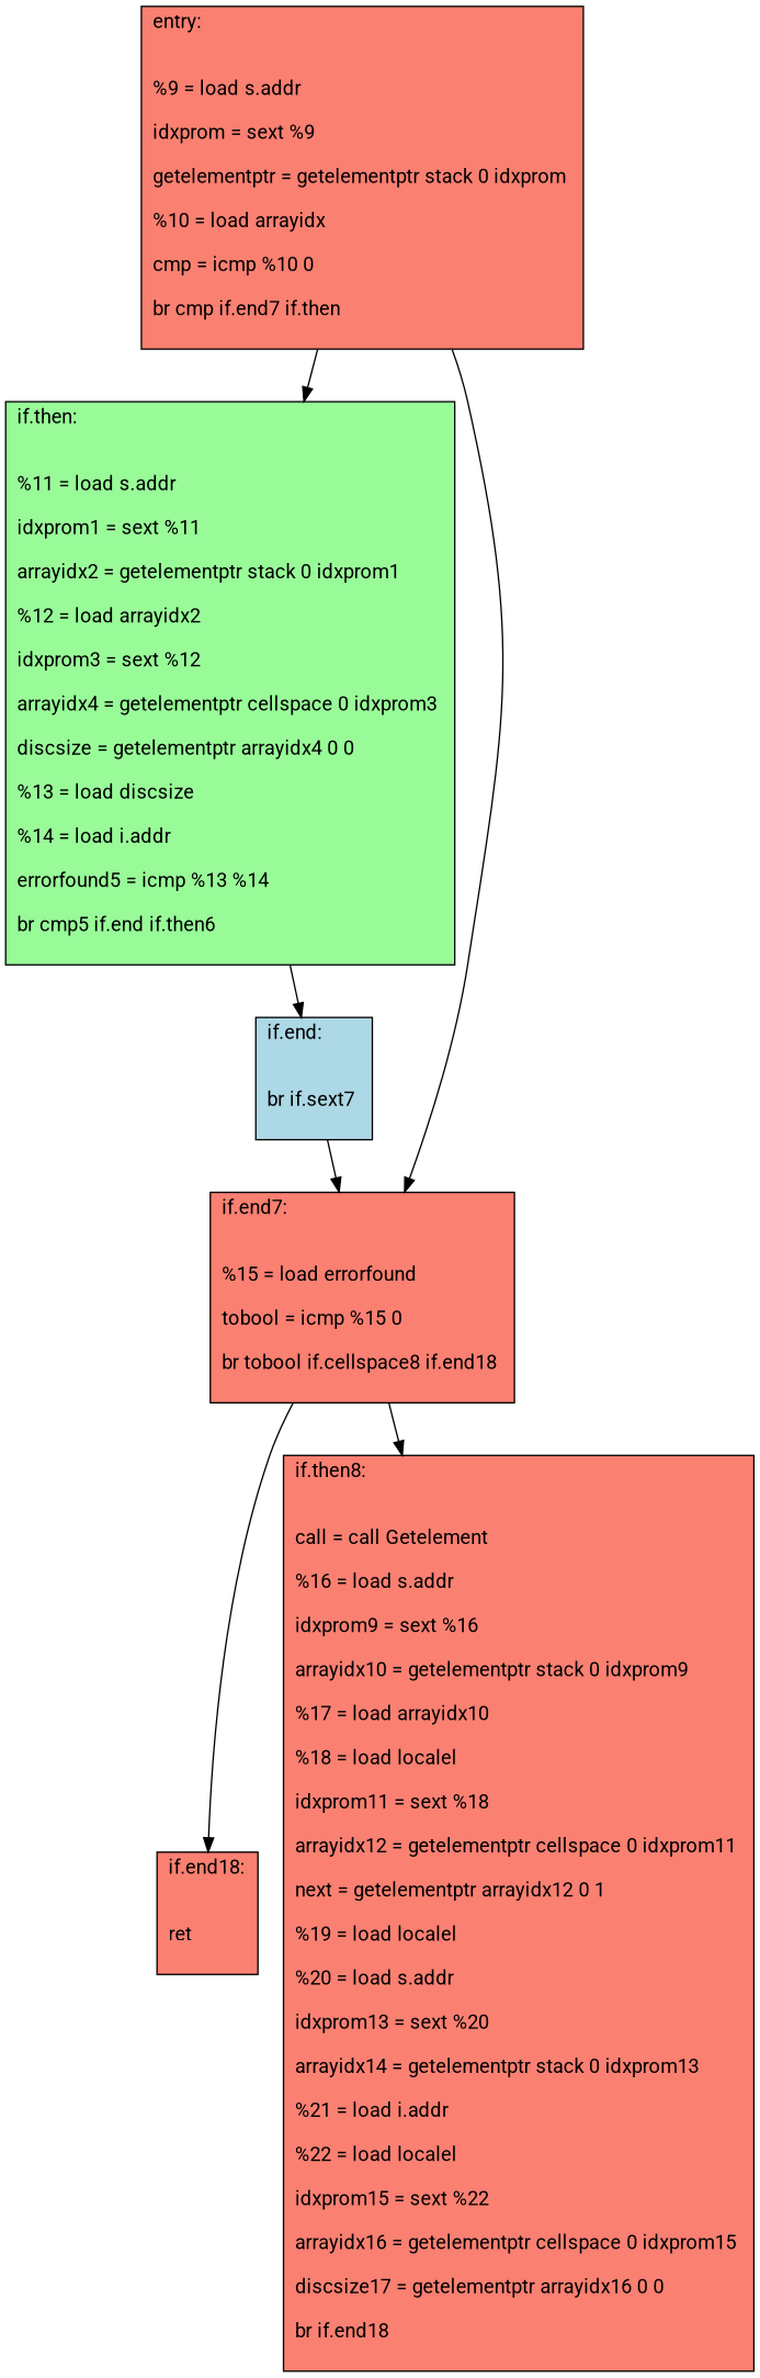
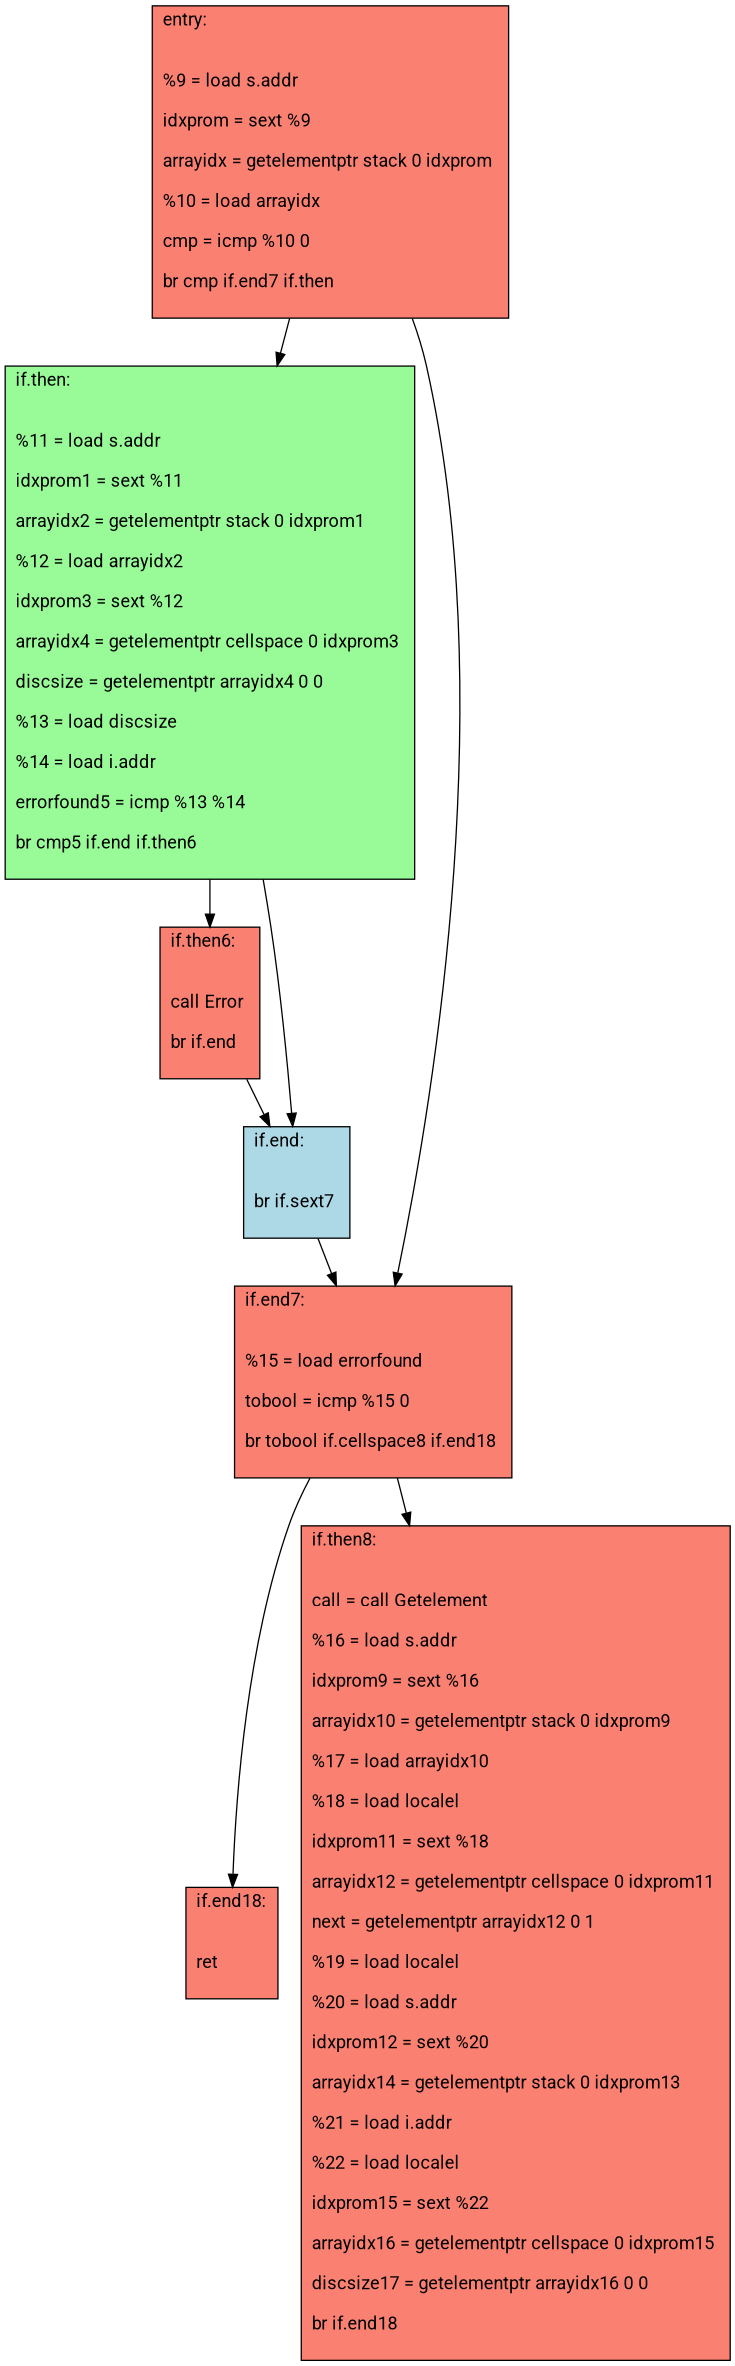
  digraph {
    fontname=Roboto
    node [fillcolor=salmon fontname=Roboto shape=record style=filled]
    edge [fontname=Roboto]
-   n1 [label="{entry:\l\l\n			%9 = load s.addr \l\n			idxprom = sext %9 \l\n			getelementptr = getelementptr stack 0 idxprom \l\n			%10 = load arrayidx \l\n			cmp = icmp %10 0 \l\n			br cmp if.end7 if.then \l\n		}"]
+   n1 [label="{entry:\l\l\n			%9 = load s.addr \l\n			idxprom = sext %9 \l\n			arrayidx = getelementptr stack 0 idxprom \l\n			%10 = load arrayidx \l\n			cmp = icmp %10 0 \l\n			br cmp if.end7 if.then \l\n		}"]
    n2 [fillcolor=palegreen label="{if.then:\l\l\n			%11 = load s.addr \l\n			idxprom1 = sext %11 \l\n			arrayidx2 = getelementptr stack 0 idxprom1 \l\n			%12 = load arrayidx2 \l\n			idxprom3 = sext %12 \l\n			arrayidx4 = getelementptr cellspace 0 idxprom3 \l\n			discsize = getelementptr arrayidx4 0 0 \l\n			%13 = load discsize \l\n			%14 = load i.addr \l\n			errorfound5 = icmp %13 %14 \l\n			br cmp5 if.end if.then6 \l\n		}"]
    n3 [label="{if.end7:\l\l\n			%15 = load errorfound \l\n			tobool = icmp %15 0 \l\n			br tobool if.cellspace8 if.end18 \l\n		}"]
+   n4 [label="{if.then6:\l\l\n			call Error \l\n			br if.end \l\n		}"]
    n5 [fillcolor=lightblue label="{if.end:\l\l\n			br if.sext7 \l\n		}"]
    n6 [label="{if.end18:\l\l\n			ret \l\n		}"]
-   n7 [label="{if.then8:\l\l\n			call = call Getelement \l\n			%16 = load s.addr \l\n			idxprom9 = sext %16 \l\n			arrayidx10 = getelementptr stack 0 idxprom9 \l\n			%17 = load arrayidx10 \l\n			%18 = load localel \l\n			idxprom11 = sext %18 \l\n			arrayidx12 = getelementptr cellspace 0 idxprom11 \l\n			next = getelementptr arrayidx12 0 1 \l\n			%19 = load localel \l\n			%20 = load s.addr \l\n			idxprom13 = sext %20 \l\n			arrayidx14 = getelementptr stack 0 idxprom13 \l\n			%21 = load i.addr \l\n			%22 = load localel \l\n			idxprom15 = sext %22 \l\n			arrayidx16 = getelementptr cellspace 0 idxprom15 \l\n			discsize17 = getelementptr arrayidx16 0 0 \l\n			br if.end18 \l\n		}"]
+   n7 [label="{if.then8:\l\l\n			call = call Getelement \l\n			%16 = load s.addr \l\n			idxprom9 = sext %16 \l\n			arrayidx10 = getelementptr stack 0 idxprom9 \l\n			%17 = load arrayidx10 \l\n			%18 = load localel \l\n			idxprom11 = sext %18 \l\n			arrayidx12 = getelementptr cellspace 0 idxprom11 \l\n			next = getelementptr arrayidx12 0 1 \l\n			%19 = load localel \l\n			%20 = load s.addr \l\n			idxprom12 = sext %20 \l\n			arrayidx14 = getelementptr stack 0 idxprom13 \l\n			%21 = load i.addr \l\n			%22 = load localel \l\n			idxprom15 = sext %22 \l\n			arrayidx16 = getelementptr cellspace 0 idxprom15 \l\n			discsize17 = getelementptr arrayidx16 0 0 \l\n			br if.end18 \l\n		}"]
    n1 -> n2
    n1 -> n3
+   n2 -> n4
    n2 -> n5
    n3 -> n6
    n3 -> n7
+   n4 -> n5
    n5 -> n3
  }
